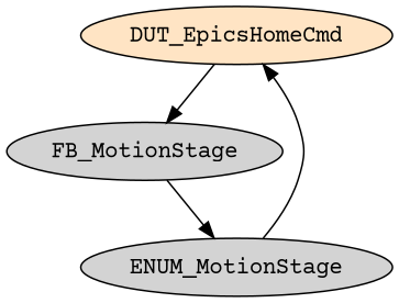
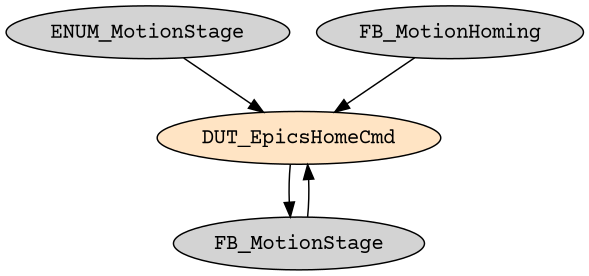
  digraph {
    fontname="Courier Prime"
    node [fontname="Courier Prime" style=filled]
    edge [fontname="Courier Prime"]
    n1 [fillcolor=bisque label=DUT_EpicsHomeCmd]
    FB_MotionStage
    n3 [label=ENUM_MotionStage]
+   FB_MotionHoming
    n1 -> FB_MotionStage
-   FB_MotionStage -> n3
+   FB_MotionStage -> n1
    n3 -> n1
+   FB_MotionHoming -> n1
  }
